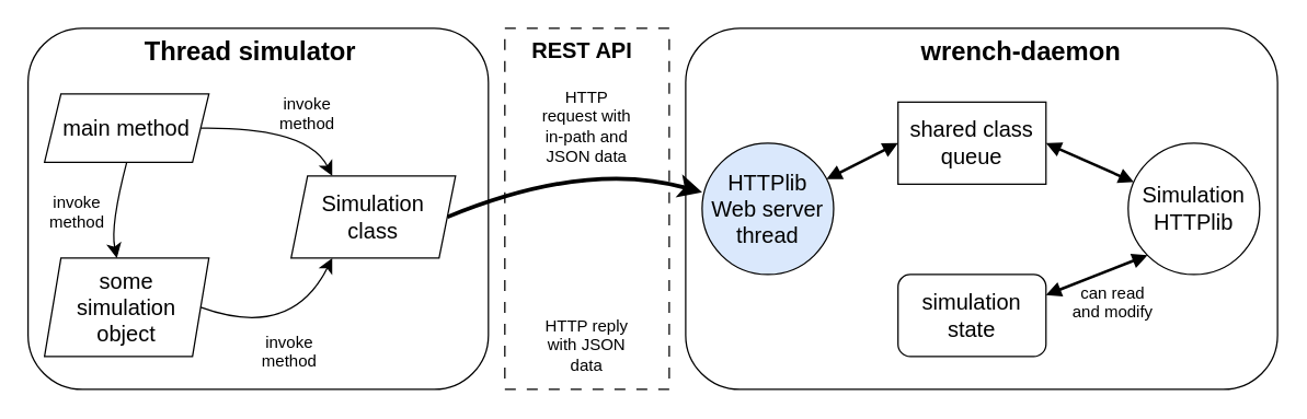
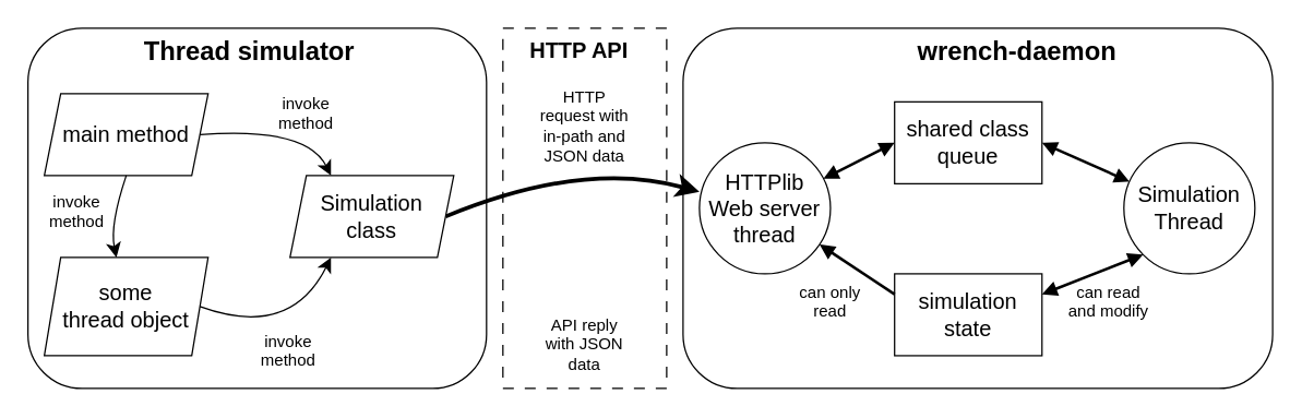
  <mxCell id="0" />
  <mxCell id="1" parent="0" />
  <mxCell id="2" value="" style="rounded=1;whiteSpace=wrap;html=1;fontSize=16;" parent="1" vertex="1"><mxGeometry x="20" y="20" width="336" height="264" as="geometry" /></mxCell>
  <mxCell id="3" value="" style="rounded=0;whiteSpace=wrap;html=1;fontSize=16;dashed=1;dashPattern=8 8;fillColor=none;" parent="1" vertex="1"><mxGeometry x="368" y="20" width="120" height="264" as="geometry" /></mxCell>
  <mxCell id="4" value="" style="rounded=1;whiteSpace=wrap;html=1;fontSize=16;" parent="1" vertex="1"><mxGeometry x="500" y="20" width="432" height="264" as="geometry" /></mxCell>
  <mxCell id="5" value="&lt;div&gt;HTTP request with&lt;/div&gt;&lt;div&gt;in-path and JSON data&lt;br&gt;&lt;/div&gt;" style="text;whiteSpace=wrap;html=1;fontSize=12;align=center;" parent="1" vertex="1"><mxGeometry x="392" y="57" width="72" height="72" as="geometry" /></mxCell>
- <mxCell id="6" value="&lt;div&gt;HTTP reply with JSON data&lt;br&gt;&lt;/div&gt;" style="text;whiteSpace=wrap;html=1;fontSize=12;align=center;" parent="1" vertex="1"><mxGeometry x="392" y="224" width="72" height="60" as="geometry" /></mxCell>
- <mxCell id="7" value="&lt;b&gt;REST API&lt;/b&gt;" style="text;whiteSpace=wrap;html=1;fontSize=16;" parent="1" vertex="1"><mxGeometry x="386" y="20" width="84" height="48" as="geometry" /></mxCell>
+ <mxCell id="6" value="&lt;div&gt;API reply with JSON data&lt;br&gt;&lt;/div&gt;" style="text;whiteSpace=wrap;html=1;fontSize=12;align=center;" parent="1" vertex="1"><mxGeometry x="392" y="224" width="72" height="60" as="geometry" /></mxCell>
+ <mxCell id="7" value="&lt;b&gt;HTTP API&lt;/b&gt;" style="text;whiteSpace=wrap;html=1;fontSize=16;" parent="1" vertex="1"><mxGeometry x="386" y="20" width="84" height="48" as="geometry" /></mxCell>
  <mxCell id="8" value="" style="endArrow=classic;html=1;rounded=0;fontSize=12;startSize=8;endSize=8;curved=1;exitX=1;exitY=0.5;exitDx=0;exitDy=0;strokeWidth=3;" parent="1" source="21" edge="1"><mxGeometry width="50" height="50" relative="1" as="geometry"><mxPoint x="332" y="346" as="sourcePoint" /><mxPoint x="512" y="140" as="targetPoint" /><Array as="points"><mxPoint x="428" y="116" /></Array></mxGeometry></mxCell>
- <mxCell id="9" value="&lt;div&gt;HTTPlib&lt;/div&gt;&lt;div&gt;Web server&lt;/div&gt;thread" style="ellipse;whiteSpace=wrap;html=1;aspect=fixed;fontSize=16;fillColor=#dae8fc;" parent="1" vertex="1"><mxGeometry x="512" y="104" width="96" height="96" as="geometry" /></mxCell>
- <mxCell id="10" value="&lt;div&gt;Simulation HTTPlib&lt;/div&gt;" style="ellipse;whiteSpace=wrap;html=1;aspect=fixed;fontSize=16;" parent="1" vertex="1"><mxGeometry x="823" y="104" width="96" height="96" as="geometry" /></mxCell>
+ <mxCell id="9" value="&lt;div&gt;HTTPlib&lt;/div&gt;&lt;div&gt;Web server&lt;/div&gt;thread" style="ellipse;whiteSpace=wrap;html=1;aspect=fixed;fontSize=16;" parent="1" vertex="1"><mxGeometry x="512" y="104" width="96" height="96" as="geometry" /></mxCell>
+ <mxCell id="10" value="&lt;div&gt;Simulation Thread&lt;/div&gt;" style="ellipse;whiteSpace=wrap;html=1;aspect=fixed;fontSize=16;" parent="1" vertex="1"><mxGeometry x="823" y="104" width="96" height="96" as="geometry" /></mxCell>
  <mxCell id="11" style="edgeStyle=none;curved=1;rounded=0;orthogonalLoop=1;jettySize=auto;html=1;exitX=1;exitY=0.5;exitDx=0;exitDy=0;fontSize=12;startSize=8;endSize=8;" parent="1" source="4" target="4" edge="1"><mxGeometry relative="1" as="geometry" /></mxCell>
  <mxCell id="12" value="&lt;div&gt;shared class&lt;/div&gt;&lt;div&gt;queue&lt;br&gt;&lt;/div&gt;" style="whiteSpace=wrap;html=1;fontSize=16;" parent="1" vertex="1"><mxGeometry x="655" y="74" width="108" height="60" as="geometry" /></mxCell>
  <mxCell id="13" value="" style="endArrow=block;html=1;rounded=0;fontSize=12;startSize=6;endSize=6;curved=1;startArrow=block;startFill=1;strokeWidth=2;endFill=1;" parent="1" source="9" edge="1"><mxGeometry width="50" height="50" relative="1" as="geometry"><mxPoint x="775" y="322" as="sourcePoint" /><mxPoint x="655" y="104" as="targetPoint" /></mxGeometry></mxCell>
  <mxCell id="14" value="" style="endArrow=block;html=1;rounded=0;fontSize=12;startSize=6;endSize=6;curved=1;startArrow=block;startFill=1;exitX=1;exitY=0.5;exitDx=0;exitDy=0;strokeWidth=2;endFill=1;" parent="1" source="12" target="10" edge="1"><mxGeometry width="50" height="50" relative="1" as="geometry"><mxPoint x="776" y="104" as="sourcePoint" /><mxPoint x="774" y="188" as="targetPoint" /></mxGeometry></mxCell>
  <mxCell id="15" value="&lt;div style=&quot;font-size: 19px;&quot;&gt;&lt;b&gt;wrench-daemon&lt;/b&gt;&lt;/div&gt;" style="text;whiteSpace=wrap;html=1;fontSize=19;align=center;" parent="1" vertex="1"><mxGeometry x="667" y="20" width="156" height="36" as="geometry" /></mxCell>
- <mxCell id="16" value="&lt;div&gt;simulation&lt;br&gt;&lt;/div&gt;&lt;div&gt;state&lt;br&gt;&lt;/div&gt;" style="whiteSpace=wrap;html=1;fontSize=16;rounded=1;" parent="1" vertex="1"><mxGeometry x="655" y="200" width="108" height="60" as="geometry" /></mxCell>
+ <mxCell id="16" value="&lt;div&gt;simulation&lt;br&gt;&lt;/div&gt;&lt;div&gt;state&lt;br&gt;&lt;/div&gt;" style="whiteSpace=wrap;html=1;fontSize=16;" parent="1" vertex="1"><mxGeometry x="655" y="200" width="108" height="60" as="geometry" /></mxCell>
+ <mxCell id="17" value="" style="endArrow=none;html=1;rounded=0;fontSize=12;startSize=6;endSize=6;curved=1;startArrow=block;startFill=1;endFill=0;strokeWidth=2;entryX=0;entryY=0.25;entryDx=0;entryDy=0;" parent="1" source="9" target="16" edge="1"><mxGeometry width="50" height="50" relative="1" as="geometry"><mxPoint x="620" as="sourcePoint" y="116" /><mxPoint x="667" as="targetPoint" y="116" /></mxGeometry></mxCell>
  <mxCell id="18" value="" style="endArrow=block;html=1;rounded=0;fontSize=12;startSize=6;endSize=6;curved=1;entryX=0;entryY=1;entryDx=0;entryDy=0;startArrow=block;startFill=1;exitX=1;exitY=0.25;exitDx=0;exitDy=0;strokeWidth=2;endFill=1;" parent="1" source="16" target="10" edge="1"><mxGeometry width="50" height="50" relative="1" as="geometry"><mxPoint x="775" as="sourcePoint" y="116" /><mxPoint x="835" as="targetPoint" y="116" /></mxGeometry></mxCell>
  <mxCell id="19" style="edgeStyle=none;curved=1;rounded=0;orthogonalLoop=1;jettySize=auto;html=1;exitX=1;exitY=0.5;exitDx=0;exitDy=0;fontSize=12;startSize=8;endSize=8;" parent="1" source="2" target="2" edge="1"><mxGeometry relative="1" as="geometry" /></mxCell>
  <mxCell id="20" value="&lt;div style=&quot;font-size: 19px;&quot;&gt;&lt;b&gt;Thread simulator&lt;/b&gt;&lt;br&gt;&lt;/div&gt;" style="text;whiteSpace=wrap;html=1;fontSize=19;align=center;" parent="1" vertex="1"><mxGeometry x="98" y="20" width="169" height="36" as="geometry" /></mxCell>
  <mxCell id="21" value="&lt;div&gt;Simulation&lt;/div&gt;&lt;div&gt;class&lt;br&gt;&lt;/div&gt;" style="shape=parallelogram;perimeter=parallelogramPerimeter;whiteSpace=wrap;html=1;fixedSize=1;fontSize=16;size=12;" parent="1" vertex="1"><mxGeometry x="212" y="128" width="120" height="60" as="geometry" /></mxCell>
- <mxCell id="22" value="&lt;div&gt;some&lt;/div&gt;&lt;div&gt;simulation object&lt;/div&gt;" style="shape=parallelogram;perimeter=parallelogramPerimeter;whiteSpace=wrap;html=1;fixedSize=1;fontSize=16;size=12;" parent="1" vertex="1"><mxGeometry x="32" y="188" width="120" height="72" as="geometry" /></mxCell>
- <mxCell id="23" value="main method" style="shape=parallelogram;perimeter=parallelogramPerimeter;whiteSpace=wrap;html=1;fixedSize=1;fontSize=16;size=12;" parent="1" vertex="1"><mxGeometry x="32" y="68" width="120" height="50" as="geometry" /></mxCell>
+ <mxCell id="22" value="&lt;div&gt;some&lt;/div&gt;&lt;div&gt;thread object&lt;/div&gt;" style="shape=parallelogram;perimeter=parallelogramPerimeter;whiteSpace=wrap;html=1;fixedSize=1;fontSize=16;size=12;" parent="1" vertex="1"><mxGeometry x="32" y="188" width="120" height="72" as="geometry" /></mxCell>
+ <mxCell id="23" value="main method" style="shape=parallelogram;perimeter=parallelogramPerimeter;whiteSpace=wrap;html=1;fixedSize=1;fontSize=16;size=12;" parent="1" vertex="1"><mxGeometry x="32" y="68" width="120" height="60" as="geometry" /></mxCell>
  <mxCell id="24" value="" style="endArrow=classic;html=1;rounded=0;fontSize=12;startSize=8;endSize=8;curved=1;exitX=0.5;exitY=1;exitDx=0;exitDy=0;" parent="1" source="23" target="22" edge="1"><mxGeometry width="50" height="50" relative="1" as="geometry"><mxPoint x="404" y="346" as="sourcePoint" /><mxPoint x="454" y="296" as="targetPoint" /><Array as="points"><mxPoint x="80" y="164" /></Array></mxGeometry></mxCell>
  <mxCell id="25" value="" style="endArrow=classic;html=1;rounded=0;fontSize=12;startSize=8;endSize=8;curved=1;exitX=1;exitY=0.5;exitDx=0;exitDy=0;entryX=0.25;entryY=0;entryDx=0;entryDy=0;strokeColor=default;" parent="1" source="23" target="21" edge="1"><mxGeometry width="50" height="50" relative="1" as="geometry"><mxPoint x="104" y="140" as="sourcePoint" /><mxPoint x="97" y="200" as="targetPoint" /><Array as="points"><mxPoint x="224" y="92" /></Array></mxGeometry></mxCell>
  <mxCell id="26" value="" style="endArrow=classic;html=1;rounded=0;fontSize=12;startSize=8;endSize=8;curved=1;exitX=1;exitY=0.5;exitDx=0;exitDy=0;entryX=0.25;entryY=1;entryDx=0;entryDy=0;" parent="1" source="22" target="21" edge="1"><mxGeometry width="50" height="50" relative="1" as="geometry"><mxPoint x="212" y="200" as="sourcePoint" /><mxPoint x="205" y="260" as="targetPoint" /><Array as="points"><mxPoint x="212" y="248" /></Array></mxGeometry></mxCell>
  <mxCell id="27" value="&lt;div style=&quot;font-size: 12px;&quot;&gt;invoke&lt;/div&gt;&lt;div style=&quot;font-size: 12px;&quot;&gt;method&lt;br style=&quot;font-size: 12px;&quot;&gt;&lt;/div&gt;" style="text;whiteSpace=wrap;html=1;fontSize=12;align=center;" parent="1" vertex="1"><mxGeometry x="20" y="134" width="72" height="36" as="geometry" /></mxCell>
  <mxCell id="28" value="&lt;div style=&quot;font-size: 12px;&quot;&gt;invoke&lt;/div&gt;&lt;div style=&quot;font-size: 12px;&quot;&gt;method&lt;br style=&quot;font-size: 12px;&quot;&gt;&lt;/div&gt;" style="text;whiteSpace=wrap;html=1;fontSize=12;align=center;" parent="1" vertex="1"><mxGeometry x="188" y="62" width="72" height="36" as="geometry" /></mxCell>
  <mxCell id="29" value="&lt;div style=&quot;font-size: 12px;&quot;&gt;invoke&lt;/div&gt;&lt;div style=&quot;font-size: 12px;&quot;&gt;method&lt;br style=&quot;font-size: 12px;&quot;&gt;&lt;/div&gt;" style="text;whiteSpace=wrap;html=1;fontSize=12;align=center;" parent="1" vertex="1"><mxGeometry x="175" y="236" width="72" height="36" as="geometry" /></mxCell>
+ <mxCell id="30" value="&lt;div&gt;can only&lt;/div&gt;&lt;div&gt;read&lt;br&gt;&lt;/div&gt;" style="text;whiteSpace=wrap;html=1;fontSize=12;align=center;" parent="1" vertex="1"><mxGeometry x="572" y="200" width="72" height="36" as="geometry" /></mxCell>
  <mxCell id="31" value="&lt;div&gt;can read&lt;/div&gt;&lt;div&gt;and modify&lt;br&gt;&lt;/div&gt;" style="text;whiteSpace=wrap;html=1;fontSize=12;align=center;" parent="1" vertex="1"><mxGeometry x="776" y="200" width="72" height="36" as="geometry" /></mxCell>
